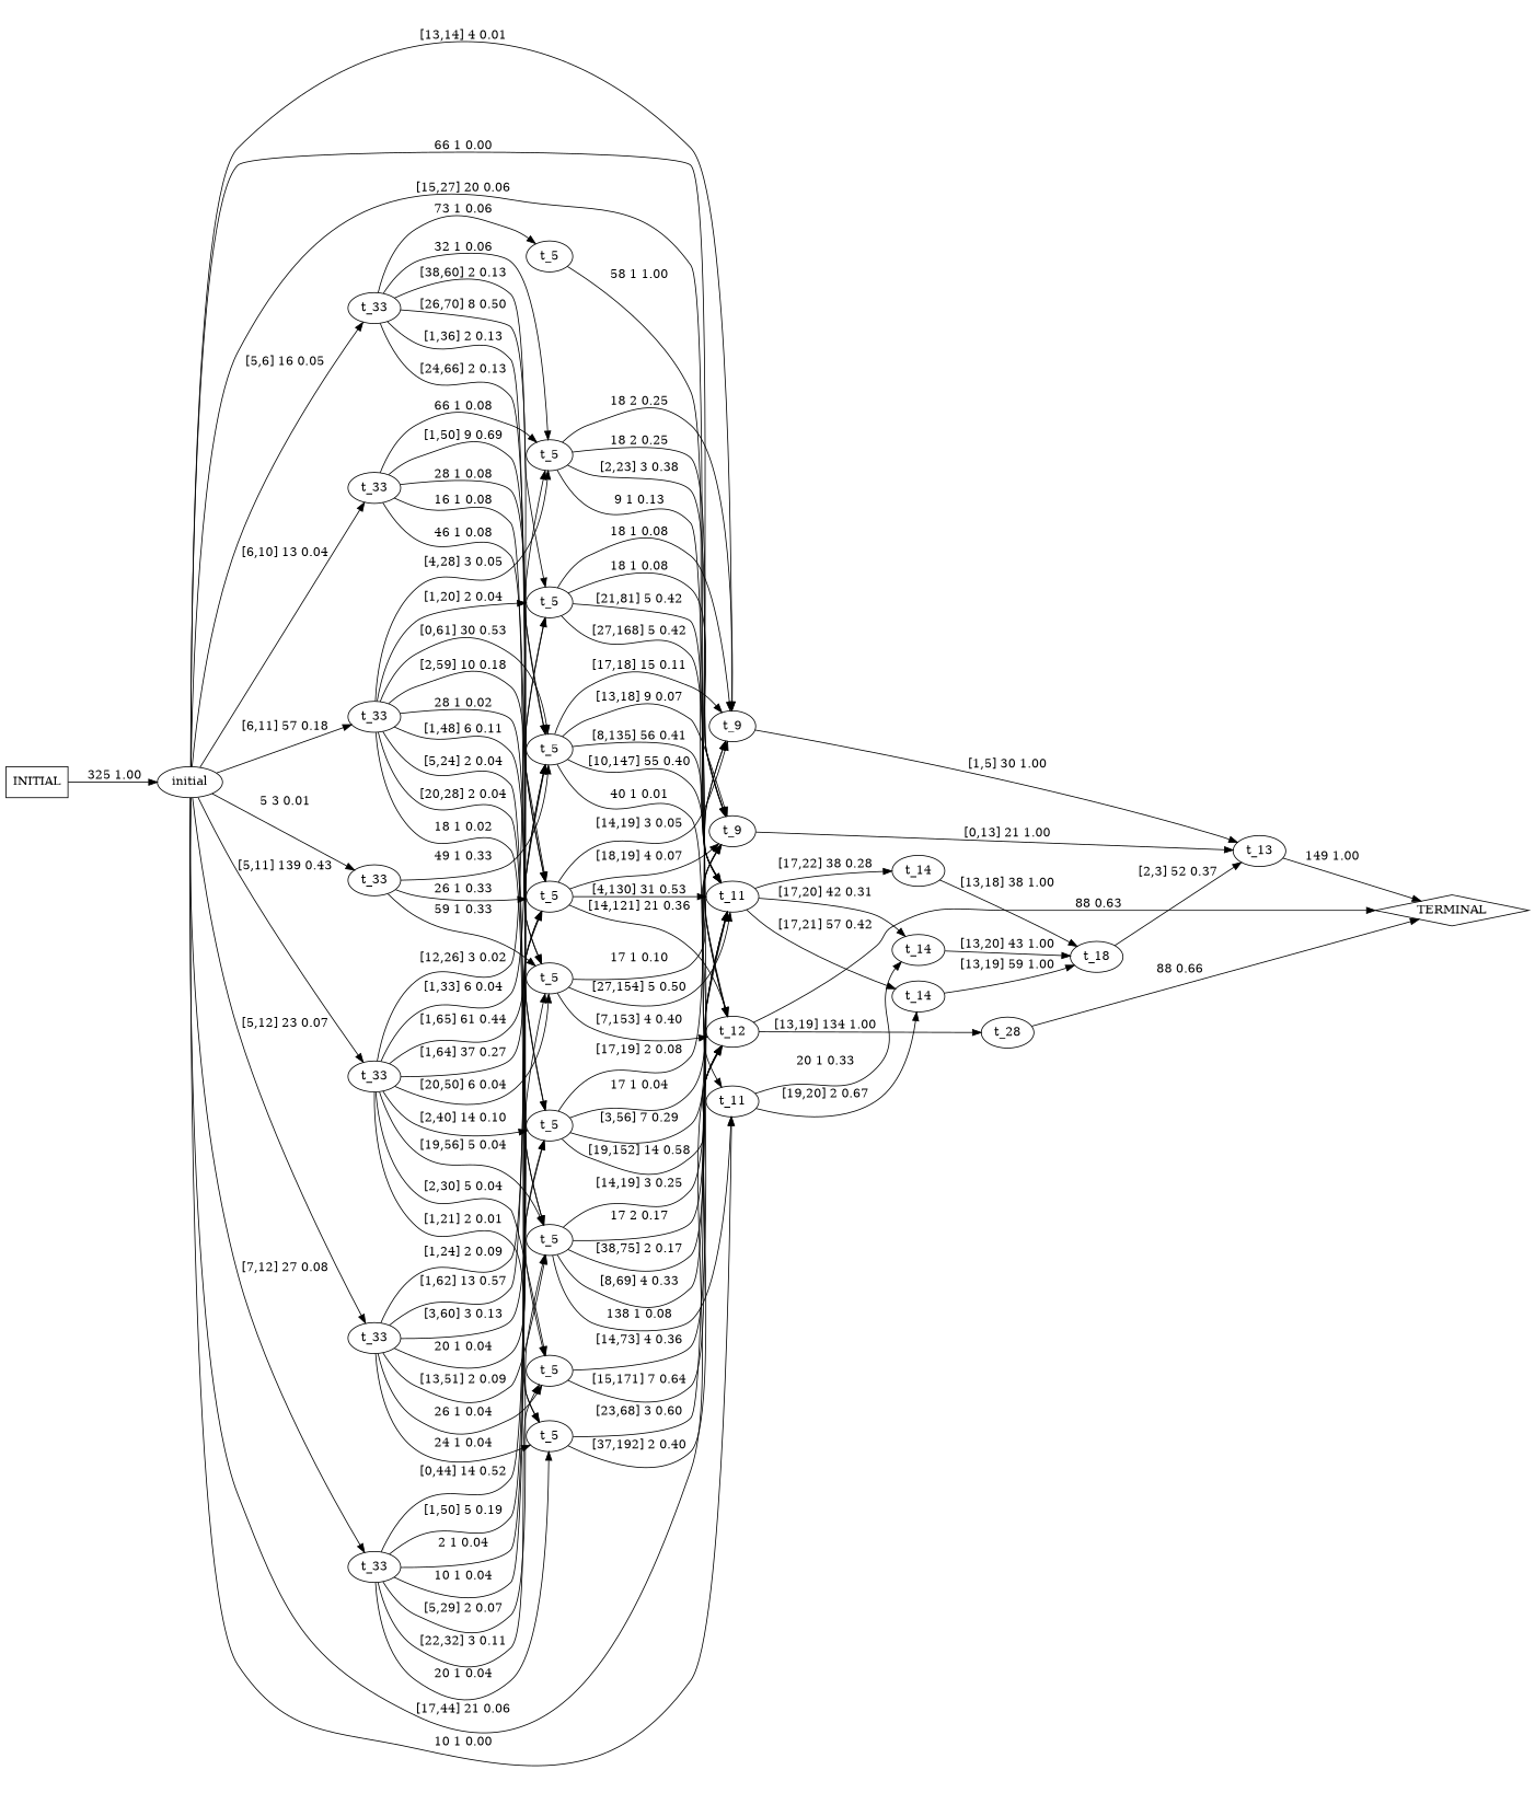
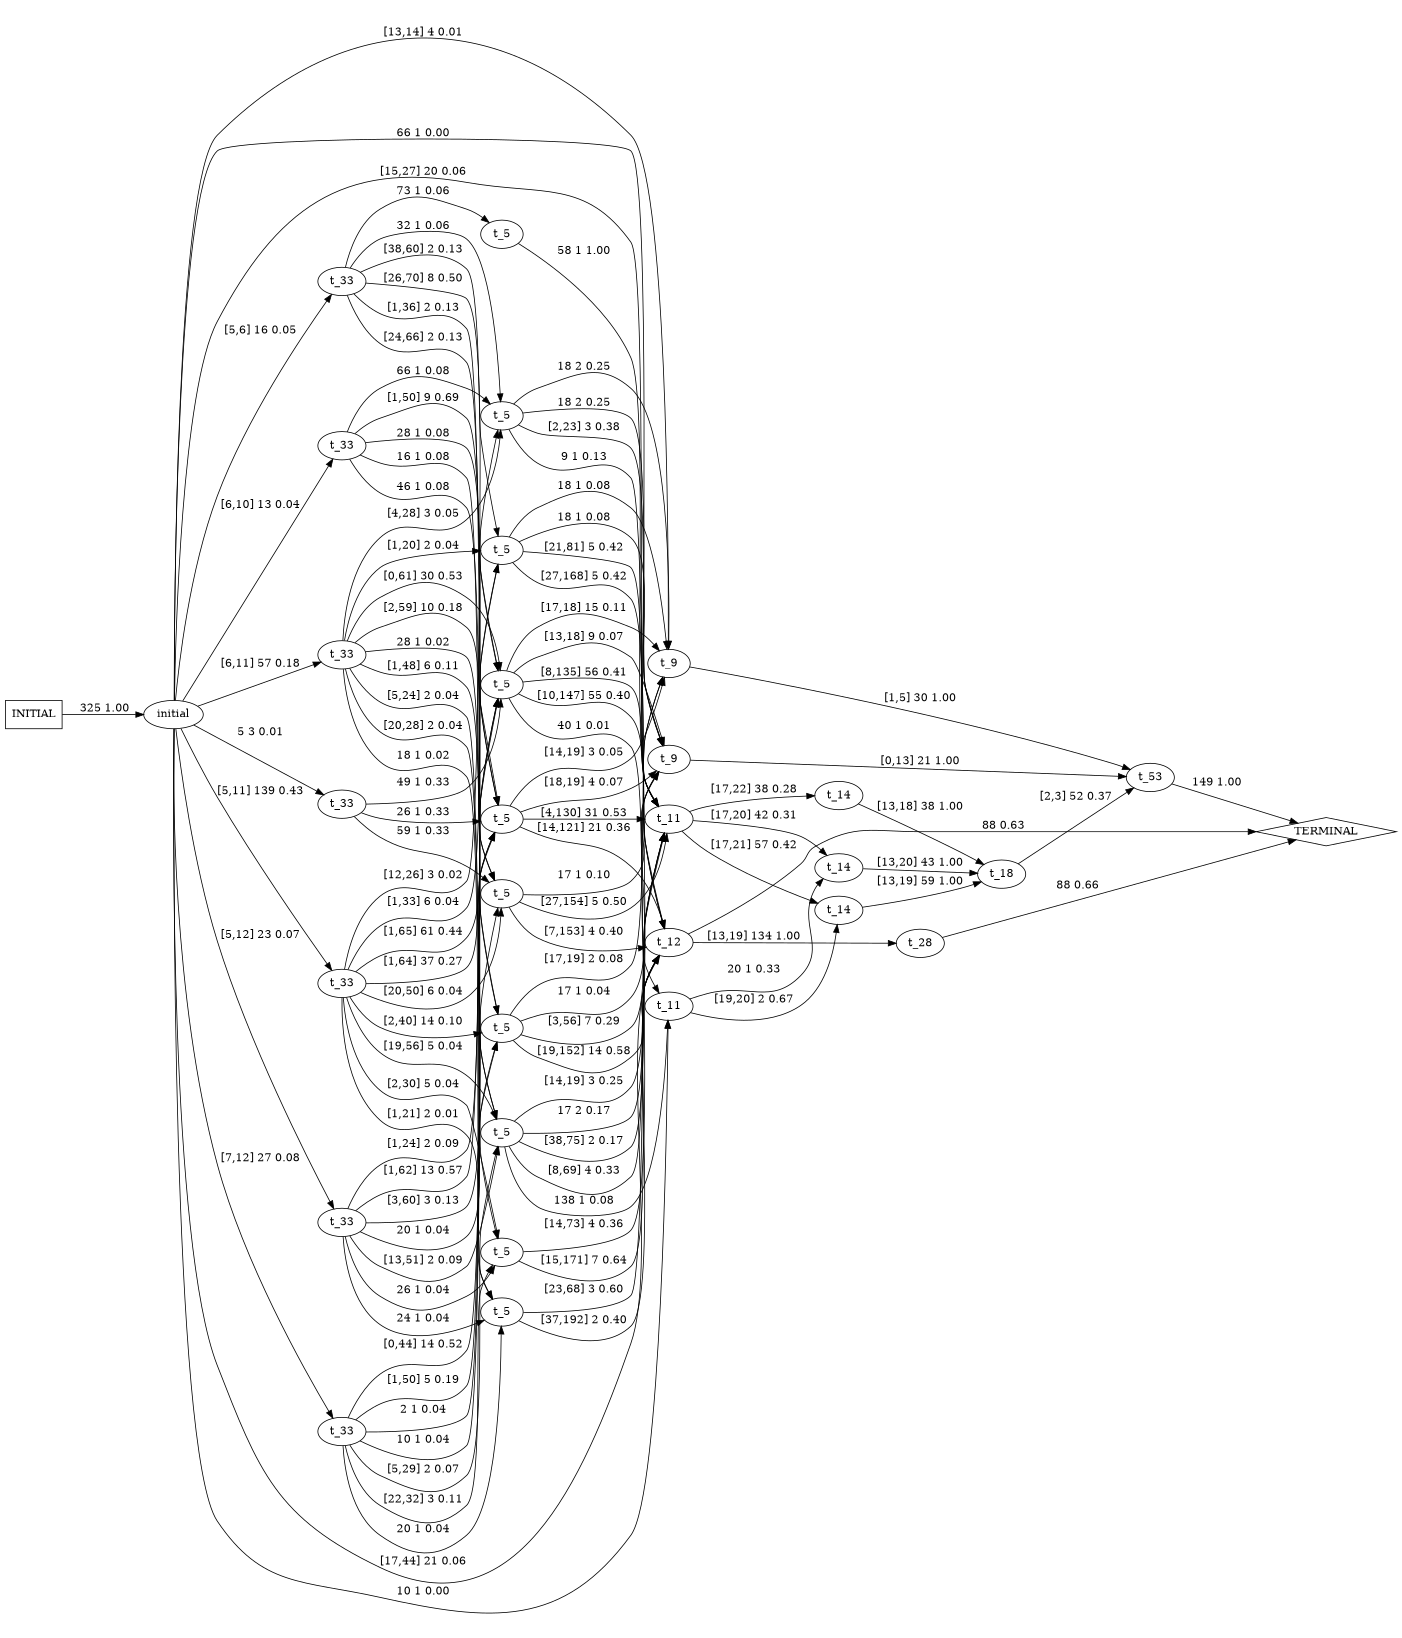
  digraph {
    rankdir=LR
    n1 [label=initial]
    n2 [label=t_11]
    n3 [label=t_11]
    n4 [label=t_12]
    n5 [label=t_33]
    n6 [label=t_33]
    n7 [label=t_33]
    n8 [label=t_33]
    n9 [label=t_33]
    n10 [label=t_33]
    n11 [label=t_33]
    n12 [label=t_9]
    n13 [label=t_9]
    n14 [label=t_14]
    n15 [label=t_14]
    n16 [label=t_14]
    n17 [label=t_28]
    n18 [label=TERMINAL shape=diamond]
    n19 [label=t_5]
    n20 [label=t_5]
    n21 [label=t_5]
    n22 [label=t_5]
    n23 [label=t_5]
    n24 [label=t_5]
    n25 [label=t_5]
    n26 [label=t_5]
    n27 [label=t_5]
    n28 [label=t_5]
-   n29 [label=t_13]
+   n29 [label=t_53]
    n30 [label=t_18]
    n31 [label=INITIAL shape=box]
    n1 -> n2 [label="10 1 0.00"]
    n1 -> n3 [label="[15,27] 20 0.06"]
    n1 -> n4 [label="[17,44] 21 0.06"]
    n1 -> n5 [label="5 3 0.01"]
    n1 -> n6 [label="[6,10] 13 0.04"]
    n1 -> n7 [label="[5,6] 16 0.05"]
    n1 -> n8 [label="[7,12] 27 0.08"]
    n1 -> n9 [label="[5,12] 23 0.07"]
    n1 -> n10 [label="[6,11] 57 0.18"]
    n1 -> n11 [label="[5,11] 139 0.43"]
    n1 -> n12 [label="66 1 0.00"]
    n1 -> n13 [label="[13,14] 4 0.01"]
    n2 -> n14 [label="20 1 0.33"]
    n2 -> n15 [label="[19,20] 2 0.67"]
    n3 -> n14 [label="[17,20] 42 0.31"]
    n3 -> n15 [label="[17,21] 57 0.42"]
    n3 -> n16 [label="[17,22] 38 0.28"]
    n4 -> n17 [label="[13,19] 134 1.00"]
    n4 -> n18 [label=" 88 0.63"]
    n5 -> n19 [label="59 1 0.33"]
    n5 -> n20 [label="26 1 0.33"]
    n5 -> n21 [label="49 1 0.33"]
    n6 -> n19 [label="16 1 0.08"]
    n6 -> n20 [label="28 1 0.08"]
    n6 -> n21 [label="[1,50] 9 0.69"]
    n6 -> n22 [label="66 1 0.08"]
    n6 -> n23 [label="46 1 0.08"]
    n7 -> n20 [label="[1,36] 2 0.13"]
    n7 -> n21 [label="[26,70] 8 0.50"]
    n7 -> n22 [label="32 1 0.06"]
    n7 -> n24 [label="73 1 0.06"]
    n7 -> n25 [label="[38,60] 2 0.13"]
    n7 -> n26 [label="[24,66] 2 0.13"]
    n8 -> n19 [label="2 1 0.04"]
    n8 -> n20 [label="[1,50] 5 0.19"]
    n8 -> n21 [label="[0,44] 14 0.52"]
    n8 -> n23 [label="[5,29] 2 0.07"]
    n8 -> n26 [label="10 1 0.04"]
    n8 -> n27 [label="20 1 0.04"]
    n8 -> n28 [label="[22,32] 3 0.11"]
    n9 -> n20 [label="[3,60] 3 0.13"]
    n9 -> n21 [label="[1,62] 13 0.57"]
    n9 -> n23 [label="[13,51] 2 0.09"]
    n9 -> n25 [label="[1,24] 2 0.09"]
    n9 -> n26 [label="20 1 0.04"]
    n9 -> n27 [label="24 1 0.04"]
    n9 -> n28 [label="26 1 0.04"]
    n10 -> n19 [label="28 1 0.02"]
    n10 -> n20 [label="[2,59] 10 0.18"]
    n10 -> n21 [label="[0,61] 30 0.53"]
    n10 -> n22 [label="[4,28] 3 0.05"]
    n10 -> n23 [label="[5,24] 2 0.04"]
    n10 -> n25 [label="[1,20] 2 0.04"]
    n10 -> n26 [label="[1,48] 6 0.11"]
    n10 -> n27 [label="18 1 0.02"]
    n10 -> n28 [label="[20,28] 2 0.04"]
    n11 -> n19 [label="[20,50] 6 0.04"]
    n11 -> n20 [label="[1,64] 37 0.27"]
    n11 -> n21 [label="[1,65] 61 0.44"]
    n11 -> n22 [label="[12,26] 3 0.02"]
    n11 -> n23 [label="[19,56] 5 0.04"]
    n11 -> n25 [label="[1,33] 6 0.04"]
    n11 -> n26 [label="[2,40] 14 0.10"]
    n11 -> n27 [label="[1,21] 2 0.01"]
    n11 -> n28 [label="[2,30] 5 0.04"]
    n12 -> n29 [label="[0,13] 21 1.00"]
    n13 -> n29 [label="[1,5] 30 1.00"]
    n14 -> n30 [label="[13,20] 43 1.00"]
    n15 -> n30 [label="[13,19] 59 1.00"]
    n16 -> n30 [label="[13,18] 38 1.00"]
    n17 -> n18 [label=" 88 0.66"]
    n19 -> n3 [label="[27,154] 5 0.50"]
    n19 -> n4 [label="[7,153] 4 0.40"]
    n19 -> n12 [label="17 1 0.10"]
    n20 -> n3 [label="[4,130] 31 0.53"]
    n20 -> n4 [label="[14,121] 21 0.36"]
    n20 -> n12 [label="[18,19] 4 0.07"]
    n20 -> n13 [label="[14,19] 3 0.05"]
    n21 -> n2 [label="40 1 0.01"]
    n21 -> n3 [label="[8,135] 56 0.41"]
    n21 -> n4 [label="[10,147] 55 0.40"]
    n21 -> n12 [label="[13,18] 9 0.07"]
    n21 -> n13 [label="[17,18] 15 0.11"]
    n22 -> n3 [label="[2,23] 3 0.38"]
    n22 -> n4 [label="9 1 0.13"]
    n22 -> n12 [label="18 2 0.25"]
    n22 -> n13 [label="18 2 0.25"]
    n23 -> n2 [label="138 1 0.08"]
    n23 -> n3 [label="[38,75] 2 0.17"]
    n23 -> n4 [label="[8,69] 4 0.33"]
    n23 -> n12 [label="17 2 0.17"]
    n23 -> n13 [label="[14,19] 3 0.25"]
    n24 -> n3 [label="58 1 1.00"]
    n25 -> n3 [label="[21,81] 5 0.42"]
    n25 -> n4 [label="[27,168] 5 0.42"]
    n25 -> n12 [label="18 1 0.08"]
    n25 -> n13 [label="18 1 0.08"]
    n26 -> n3 [label="[3,56] 7 0.29"]
    n26 -> n4 [label="[19,152] 14 0.58"]
    n26 -> n12 [label="17 1 0.04"]
    n26 -> n13 [label="[17,19] 2 0.08"]
    n27 -> n3 [label="[23,68] 3 0.60"]
    n27 -> n4 [label="[37,192] 2 0.40"]
    n28 -> n3 [label="[14,73] 4 0.36"]
    n28 -> n4 [label="[15,171] 7 0.64"]
    n29 -> n18 [label=" 149 1.00"]
    n30 -> n29 [label="[2,3] 52 0.37"]
    n31 -> n1 [label=" 325 1.00"]
  }
